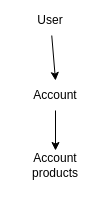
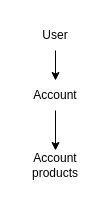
  <mxCell id="0" />
  <mxCell id="1" parent="0" />
  <mxCell id="2" style="edgeStyle=none;html=1;" edge="1" parent="1" source="3"><mxGeometry relative="1" as="geometry"><mxPoint x="55" y="80" as="targetPoint" /></mxGeometry></mxCell>
- <mxCell id="3" value="User" style="text;html=1;strokeColor=none;fillColor=none;align=center;verticalAlign=middle;whiteSpace=wrap;rounded=0;" vertex="1" parent="1"><mxGeometry x="20" y="5" width="60" height="30" as="geometry" /></mxCell>
+ <mxCell id="3" value="User" style="text;html=1;strokeColor=none;fillColor=none;align=center;verticalAlign=middle;whiteSpace=wrap;rounded=0;" vertex="1" parent="1"><mxGeometry x="25" y="20" width="60" height="30" as="geometry" /></mxCell>
  <mxCell id="4" style="edgeStyle=none;html=1;" edge="1" parent="1" source="5"><mxGeometry relative="1" as="geometry"><mxPoint x="55" y="150" as="targetPoint" /></mxGeometry></mxCell>
  <mxCell id="5" value="Account" style="text;html=1;strokeColor=none;fillColor=none;align=center;verticalAlign=middle;whiteSpace=wrap;rounded=0;" vertex="1" parent="1"><mxGeometry x="25" y="80" width="60" height="30" as="geometry" /></mxCell>
  <mxCell id="6" value="Account products" style="text;html=1;strokeColor=none;fillColor=none;align=center;verticalAlign=middle;whiteSpace=wrap;rounded=0;" vertex="1" parent="1"><mxGeometry x="20" y="150" width="70" height="30" as="geometry" /></mxCell>
